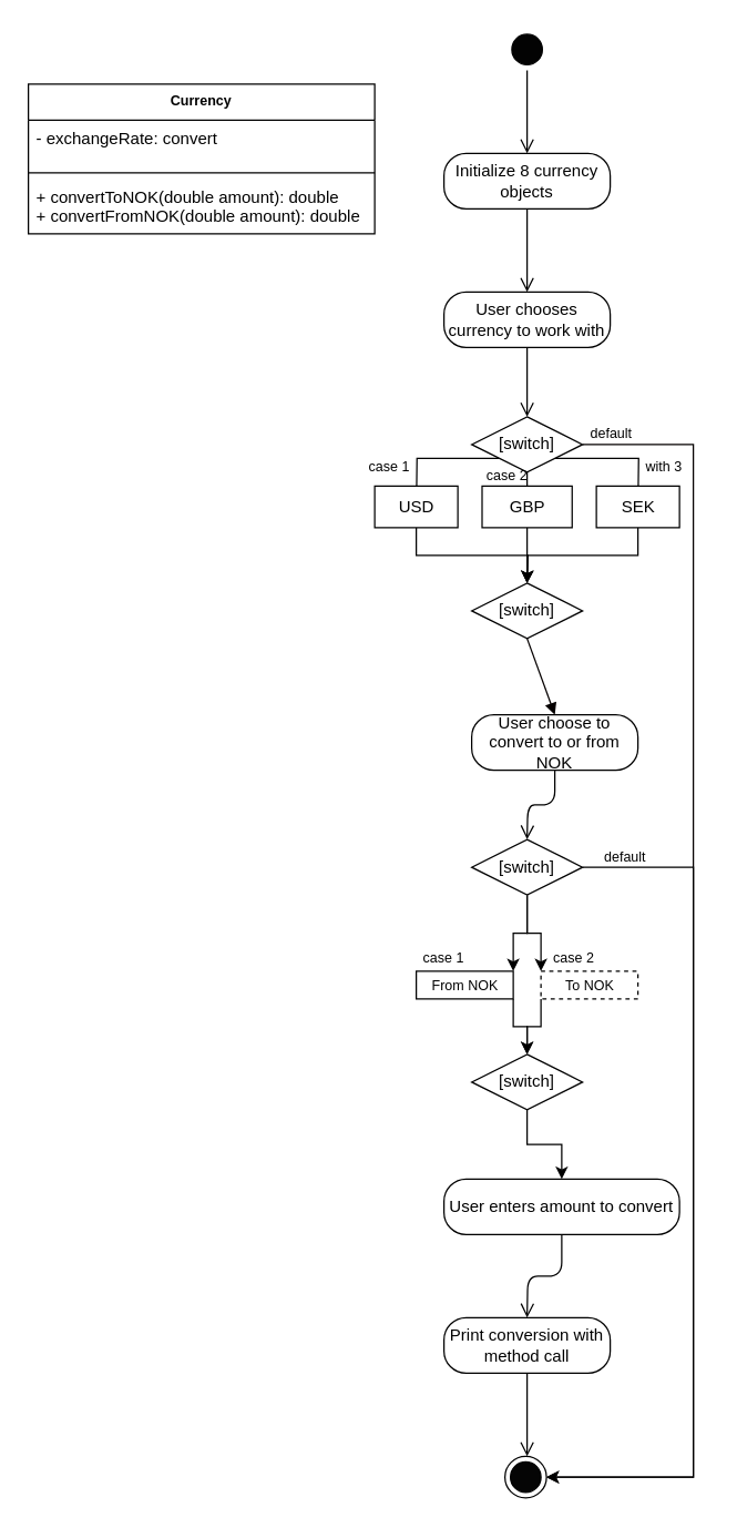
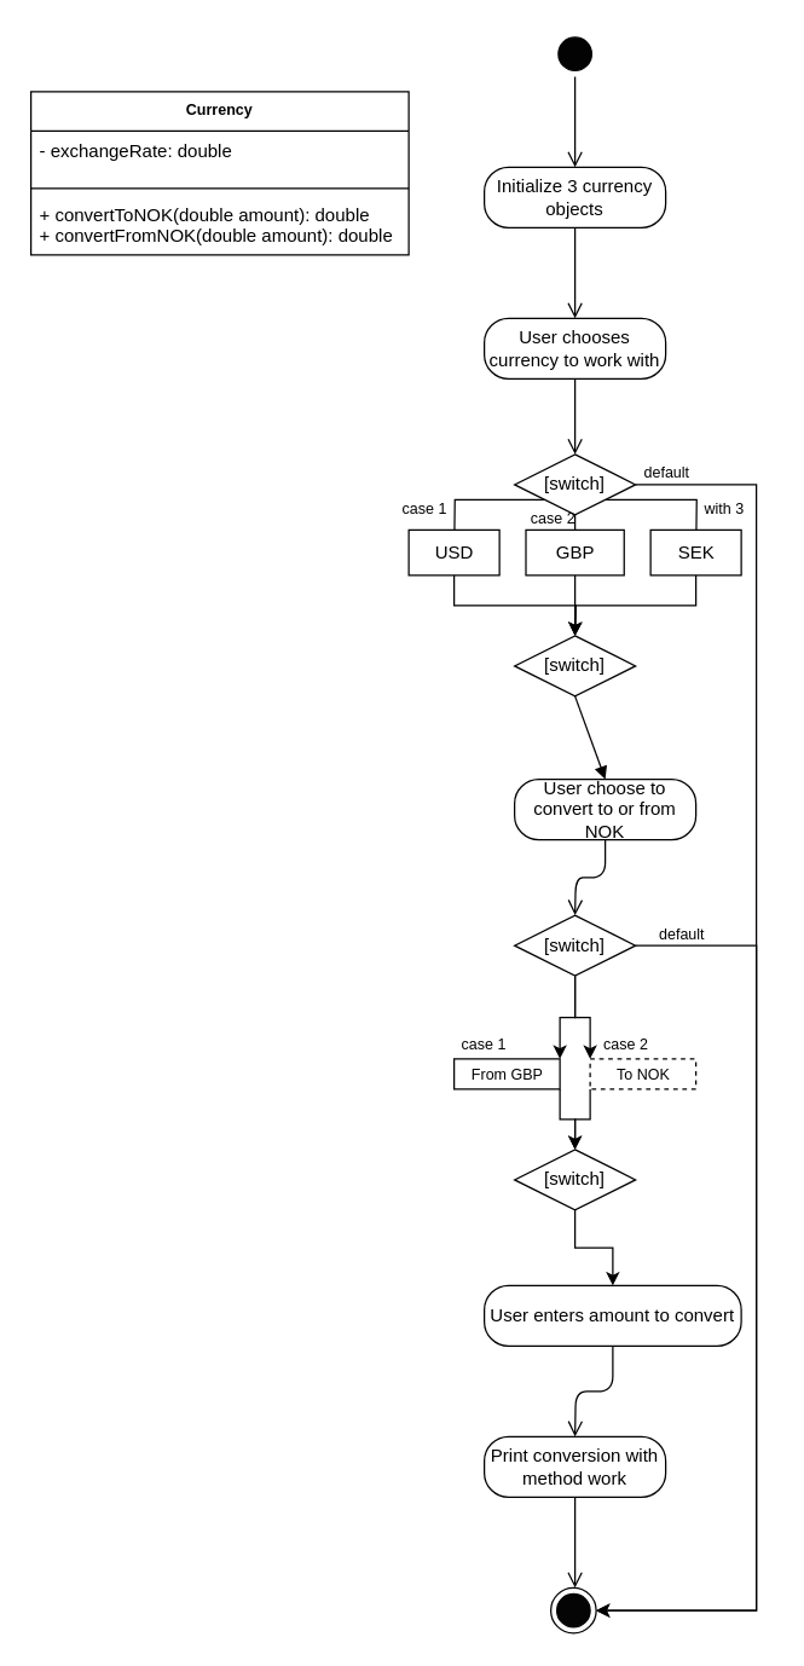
  <mxCell id="0" />
  <mxCell id="1" parent="0" />
  <mxCell id="2" value="" style="ellipse;html=1;shape=startState;fillColor=#030303;" parent="1" vertex="1"><mxGeometry x="365" width="30" height="30" as="geometry" y="20" /></mxCell>
  <mxCell id="3" value="" style="edgeStyle=orthogonalEdgeStyle;html=1;verticalAlign=bottom;endArrow=open;endSize=8;" parent="1" source="2" edge="1"><mxGeometry relative="1" as="geometry"><mxPoint x="380" y="110" as="targetPoint" /></mxGeometry></mxCell>
- <mxCell id="4" value="Initialize 8 currency objects" style="rounded=1;whiteSpace=wrap;html=1;arcSize=40;" parent="1" vertex="1"><mxGeometry x="320" y="110" width="120" height="40" as="geometry" /></mxCell>
+ <mxCell id="4" value="Initialize 3 currency objects" style="rounded=1;whiteSpace=wrap;html=1;arcSize=40;" parent="1" vertex="1"><mxGeometry x="320" y="110" width="120" height="40" as="geometry" /></mxCell>
  <mxCell id="5" value="" style="edgeStyle=orthogonalEdgeStyle;html=1;verticalAlign=bottom;endArrow=open;endSize=8;" parent="1" source="4" edge="1"><mxGeometry relative="1" as="geometry"><mxPoint x="380" y="210" as="targetPoint" /></mxGeometry></mxCell>
  <mxCell id="6" value="User chooses currency to work with" style="rounded=1;whiteSpace=wrap;html=1;arcSize=40;" parent="1" vertex="1"><mxGeometry x="320" y="210" width="120" height="40" as="geometry" /></mxCell>
  <mxCell id="7" value="" style="edgeStyle=orthogonalEdgeStyle;html=1;verticalAlign=bottom;endArrow=open;endSize=8;entryX=0.5;entryY=0;entryDx=0;entryDy=0;" parent="1" source="6" target="12" edge="1"><mxGeometry relative="1" as="geometry"><mxPoint x="380" y="270" as="targetPoint" /></mxGeometry></mxCell>
  <mxCell id="8" style="edgeStyle=orthogonalEdgeStyle;rounded=0;orthogonalLoop=1;jettySize=auto;html=1;exitX=0;exitY=1;exitDx=0;exitDy=0;" parent="1" source="12" edge="1"><mxGeometry relative="1" as="geometry"><mxPoint x="300" y="370" as="targetPoint" /></mxGeometry></mxCell>
  <mxCell id="9" style="edgeStyle=orthogonalEdgeStyle;rounded=0;orthogonalLoop=1;jettySize=auto;html=1;exitX=0.5;exitY=1;exitDx=0;exitDy=0;" parent="1" source="12" edge="1"><mxGeometry relative="1" as="geometry"><mxPoint x="380" y="370" as="targetPoint" /></mxGeometry></mxCell>
  <mxCell id="10" style="edgeStyle=orthogonalEdgeStyle;rounded=0;orthogonalLoop=1;jettySize=auto;html=1;exitX=1;exitY=1;exitDx=0;exitDy=0;" parent="1" source="12" edge="1"><mxGeometry relative="1" as="geometry"><mxPoint x="460" y="370" as="targetPoint" /></mxGeometry></mxCell>
  <mxCell id="11" style="edgeStyle=orthogonalEdgeStyle;rounded=0;orthogonalLoop=1;jettySize=auto;html=1;exitX=1;exitY=0.5;exitDx=0;exitDy=0;entryX=1;entryY=0.5;entryDx=0;entryDy=0;strokeColor=#050000;fontSize=10;" parent="1" source="12" target="42" edge="1"><mxGeometry relative="1" as="geometry"><Array as="points"><mxPoint x="500" y="320" /><mxPoint x="500" y="1065" /></Array></mxGeometry></mxCell>
  <mxCell id="12" value="[switch]" style="rhombus;whiteSpace=wrap;html=1;" parent="1" vertex="1"><mxGeometry x="340" y="300" width="80" height="40" as="geometry" /></mxCell>
  <mxCell id="13" style="edgeStyle=orthogonalEdgeStyle;rounded=0;orthogonalLoop=1;jettySize=auto;html=1;exitX=0.5;exitY=1;exitDx=0;exitDy=0;" parent="1" source="14" edge="1"><mxGeometry relative="1" as="geometry"><mxPoint x="380" y="420" as="targetPoint" /></mxGeometry></mxCell>
  <mxCell id="14" value="USD" style="html=1;" parent="1" vertex="1"><mxGeometry x="270" y="350" width="60" height="30" as="geometry" /></mxCell>
  <mxCell id="15" style="edgeStyle=orthogonalEdgeStyle;rounded=0;orthogonalLoop=1;jettySize=auto;html=1;exitX=0.5;exitY=1;exitDx=0;exitDy=0;" parent="1" source="16" edge="1"><mxGeometry relative="1" as="geometry"><mxPoint x="380" y="420" as="targetPoint" /></mxGeometry></mxCell>
  <mxCell id="16" value="GBP" style="html=1;" parent="1" vertex="1"><mxGeometry x="347.5" y="350" width="65" height="30" as="geometry" /></mxCell>
  <mxCell id="17" style="edgeStyle=orthogonalEdgeStyle;rounded=0;orthogonalLoop=1;jettySize=auto;html=1;exitX=0.5;exitY=1;exitDx=0;exitDy=0;" parent="1" source="18" edge="1"><mxGeometry relative="1" as="geometry"><mxPoint x="380" y="420" as="targetPoint" /></mxGeometry></mxCell>
  <mxCell id="18" value="SEK" style="html=1;" parent="1" vertex="1"><mxGeometry x="430" y="350" width="60" height="30" as="geometry" /></mxCell>
  <mxCell id="19" value="[switch]" style="rhombus;whiteSpace=wrap;html=1;" parent="1" vertex="1"><mxGeometry x="340" y="420" width="80" height="40" as="geometry" /></mxCell>
  <mxCell id="20" value="User choose to convert to or from NOK" style="rounded=1;whiteSpace=wrap;html=1;arcSize=40;" parent="1" vertex="1"><mxGeometry x="340" y="515" width="120" height="40" as="geometry" /></mxCell>
  <mxCell id="21" value="" style="edgeStyle=orthogonalEdgeStyle;html=1;verticalAlign=bottom;endArrow=open;endSize=8;" parent="1" source="20" edge="1"><mxGeometry relative="1" as="geometry"><mxPoint x="380" y="605" as="targetPoint" /></mxGeometry></mxCell>
  <mxCell id="22" value="" style="html=1;verticalAlign=bottom;endArrow=block;strokeColor=#050000;entryX=0.5;entryY=0;entryDx=0;entryDy=0;exitX=0.5;exitY=1;exitDx=0;exitDy=0;" parent="1" source="19" target="20" edge="1"><mxGeometry width="80" relative="1" as="geometry"><mxPoint x="350" y="470" as="sourcePoint" /><mxPoint x="430" y="470" as="targetPoint" /></mxGeometry></mxCell>
  <mxCell id="23" style="edgeStyle=orthogonalEdgeStyle;rounded=0;orthogonalLoop=1;jettySize=auto;html=1;exitX=0.5;exitY=1;exitDx=0;exitDy=0;entryX=1;entryY=0;entryDx=0;entryDy=0;fontSize=10;" parent="1" source="26" target="33" edge="1"><mxGeometry relative="1" as="geometry" /></mxCell>
  <mxCell id="24" style="edgeStyle=orthogonalEdgeStyle;rounded=0;orthogonalLoop=1;jettySize=auto;html=1;exitX=0.5;exitY=1;exitDx=0;exitDy=0;entryX=0;entryY=0;entryDx=0;entryDy=0;fontSize=10;" parent="1" source="26" target="31" edge="1"><mxGeometry relative="1" as="geometry" /></mxCell>
  <mxCell id="25" style="edgeStyle=orthogonalEdgeStyle;rounded=0;orthogonalLoop=1;jettySize=auto;html=1;exitX=1;exitY=0.5;exitDx=0;exitDy=0;entryX=1;entryY=0.5;entryDx=0;entryDy=0;fontSize=10;" parent="1" source="26" target="42" edge="1"><mxGeometry relative="1" as="geometry"><Array as="points"><mxPoint x="500" y="625" /><mxPoint x="500" y="1065" /></Array></mxGeometry></mxCell>
  <mxCell id="26" value="[switch]" style="rhombus;whiteSpace=wrap;html=1;" parent="1" vertex="1"><mxGeometry x="340" y="605" width="80" height="40" as="geometry" /></mxCell>
  <mxCell id="27" value="with 3" style="text;strokeColor=none;fillColor=none;align=left;verticalAlign=top;spacingLeft=4;spacingRight=4;overflow=hidden;rotatable=0;points=[[0,0.5],[1,0.5]];portConstraint=eastwest;fontSize=10;" parent="1" vertex="1"><mxGeometry x="460" y="324" width="50" height="26" as="geometry" /></mxCell>
  <mxCell id="28" value="case 1" style="text;strokeColor=none;fillColor=none;align=left;verticalAlign=top;spacingLeft=4;spacingRight=4;overflow=hidden;rotatable=0;points=[[0,0.5],[1,0.5]];portConstraint=eastwest;fontSize=10;" parent="1" vertex="1"><mxGeometry x="260" y="324" width="50" height="26" as="geometry" /></mxCell>
  <mxCell id="29" value="case 2" style="text;strokeColor=none;fillColor=none;align=left;verticalAlign=top;spacingLeft=4;spacingRight=4;overflow=hidden;rotatable=0;points=[[0,0.5],[1,0.5]];portConstraint=eastwest;fontSize=10;" parent="1" vertex="1"><mxGeometry x="345" y="330" width="50" height="26" as="geometry" /></mxCell>
  <mxCell id="30" style="edgeStyle=orthogonalEdgeStyle;rounded=0;orthogonalLoop=1;jettySize=auto;html=1;exitX=0;exitY=1;exitDx=0;exitDy=0;entryX=0.5;entryY=0;entryDx=0;entryDy=0;fontSize=10;" parent="1" source="31" target="37" edge="1"><mxGeometry relative="1" as="geometry" /></mxCell>
  <mxCell id="31" value="To NOK" style="html=1;fontSize=10;dashed=1;" parent="1" vertex="1"><mxGeometry x="390" y="700" width="70" height="20" as="geometry" /></mxCell>
  <mxCell id="32" style="edgeStyle=orthogonalEdgeStyle;rounded=0;orthogonalLoop=1;jettySize=auto;html=1;exitX=1;exitY=1;exitDx=0;exitDy=0;entryX=0.5;entryY=0;entryDx=0;entryDy=0;fontSize=10;" parent="1" source="33" target="37" edge="1"><mxGeometry relative="1" as="geometry" /></mxCell>
- <mxCell id="33" value="From NOK" style="html=1;fontSize=10;" parent="1" vertex="1"><mxGeometry x="300" y="700" width="70" height="20" as="geometry" /></mxCell>
+ <mxCell id="33" value="From GBP" style="html=1;fontSize=10;" parent="1" vertex="1"><mxGeometry x="300" y="700" width="70" height="20" as="geometry" /></mxCell>
  <mxCell id="34" value="case 1" style="text;html=1;align=center;verticalAlign=middle;whiteSpace=wrap;rounded=0;fontSize=10;" parent="1" vertex="1"><mxGeometry x="300" y="680" width="40" height="20" as="geometry" /></mxCell>
  <mxCell id="35" value="case 2" style="text;html=1;align=center;verticalAlign=middle;whiteSpace=wrap;rounded=0;fontSize=10;" parent="1" vertex="1"><mxGeometry x="394" y="680" width="40" height="20" as="geometry" /></mxCell>
  <mxCell id="36" style="edgeStyle=orthogonalEdgeStyle;rounded=0;orthogonalLoop=1;jettySize=auto;html=1;exitX=0.5;exitY=1;exitDx=0;exitDy=0;entryX=0.5;entryY=0;entryDx=0;entryDy=0;fontSize=10;" parent="1" source="37" target="38" edge="1"><mxGeometry relative="1" as="geometry" /></mxCell>
  <mxCell id="37" value="[switch]" style="rhombus;whiteSpace=wrap;html=1;" parent="1" vertex="1"><mxGeometry x="340" y="760" width="80" height="40" as="geometry" /></mxCell>
  <mxCell id="38" value="User enters amount to convert" style="rounded=1;whiteSpace=wrap;html=1;arcSize=40;" parent="1" vertex="1"><mxGeometry x="320" y="850" width="170" height="40" as="geometry" /></mxCell>
  <mxCell id="39" value="" style="edgeStyle=orthogonalEdgeStyle;html=1;verticalAlign=bottom;endArrow=open;endSize=8;fontSize=10;" parent="1" source="38" edge="1"><mxGeometry relative="1" as="geometry"><mxPoint x="380" y="950" as="targetPoint" /></mxGeometry></mxCell>
- <mxCell id="40" value="Print conversion with method call" style="rounded=1;whiteSpace=wrap;html=1;arcSize=40;" parent="1" vertex="1"><mxGeometry x="320" y="950" width="120" height="40" as="geometry" /></mxCell>
+ <mxCell id="40" value="Print conversion with method work" style="rounded=1;whiteSpace=wrap;html=1;arcSize=40;" parent="1" vertex="1"><mxGeometry x="320" y="950" width="120" height="40" as="geometry" /></mxCell>
  <mxCell id="41" value="" style="edgeStyle=orthogonalEdgeStyle;html=1;verticalAlign=bottom;endArrow=open;endSize=8;fontSize=10;" parent="1" source="40" edge="1"><mxGeometry relative="1" as="geometry"><mxPoint x="380" y="1050" as="targetPoint" /></mxGeometry></mxCell>
  <mxCell id="42" value="" style="ellipse;html=1;shape=endState;fontSize=10;fillColor=#050505;" parent="1" vertex="1"><mxGeometry x="364" y="1050" width="30" height="30" as="geometry" /></mxCell>
  <mxCell id="43" value="default" style="text;strokeColor=none;fillColor=none;align=left;verticalAlign=top;spacingLeft=4;spacingRight=4;overflow=hidden;rotatable=0;points=[[0,0.5],[1,0.5]];portConstraint=eastwest;fontSize=10;" parent="1" vertex="1"><mxGeometry x="420" y="300" width="50" height="26" as="geometry" /></mxCell>
  <mxCell id="44" value="default" style="text;align=left;verticalAlign=top;spacingLeft=4;spacingRight=4;overflow=hidden;rotatable=0;points=[[0,0.5],[1,0.5]];portConstraint=eastwest;fontSize=10;" parent="1" vertex="1"><mxGeometry x="430" y="605" width="50" height="26" as="geometry" /></mxCell>
  <mxCell id="45" value="Currency" style="swimlane;fontStyle=1;align=center;verticalAlign=top;childLayout=stackLayout;horizontal=1;startSize=26;horizontalStack=0;resizeParent=1;resizeParentMax=0;resizeLast=0;collapsible=1;marginBottom=0;fontSize=10;" parent="1" vertex="1"><mxGeometry x="20" y="60" width="250" height="108" as="geometry" /></mxCell>
- <mxCell id="46" value="- exchangeRate: convert" style="text;strokeColor=none;fillColor=none;align=left;verticalAlign=top;spacingLeft=4;spacingRight=4;overflow=hidden;rotatable=0;points=[[0,0.5],[1,0.5]];portConstraint=eastwest;" parent="45" vertex="1"><mxGeometry y="26" width="250" height="34" as="geometry" /></mxCell>
+ <mxCell id="46" value="- exchangeRate: double" style="text;strokeColor=none;fillColor=none;align=left;verticalAlign=top;spacingLeft=4;spacingRight=4;overflow=hidden;rotatable=0;points=[[0,0.5],[1,0.5]];portConstraint=eastwest;" parent="45" vertex="1"><mxGeometry y="26" width="250" height="34" as="geometry" /></mxCell>
  <mxCell id="47" value="" style="line;strokeWidth=1;fillColor=none;align=left;verticalAlign=middle;spacingTop=-1;spacingLeft=3;spacingRight=3;rotatable=0;labelPosition=right;points=[];portConstraint=eastwest;" parent="45" vertex="1"><mxGeometry y="60" width="250" height="8" as="geometry" /></mxCell>
  <mxCell id="48" value="+ convertToNOK(double amount): double&#10;+ convertFromNOK(double amount): double" style="text;strokeColor=none;fillColor=none;align=left;verticalAlign=top;spacingLeft=4;spacingRight=4;overflow=hidden;rotatable=0;points=[[0,0.5],[1,0.5]];portConstraint=eastwest;" parent="45" vertex="1"><mxGeometry y="68" width="250" height="40" as="geometry" /></mxCell>
